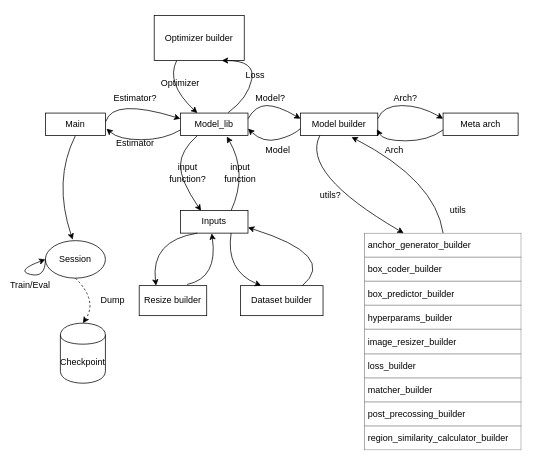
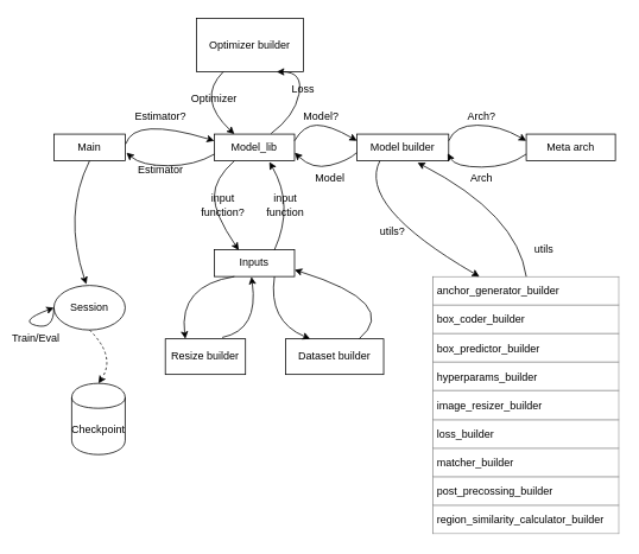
  <mxCell id="0" />
  <mxCell id="1" parent="0" />
  <mxCell id="2" value="Main&lt;br&gt;" style="rounded=0;whiteSpace=wrap;html=1;" parent="1" vertex="1"><mxGeometry x="60" y="150" width="80" height="30" as="geometry" /></mxCell>
  <mxCell id="3" value="Model_lib" style="rounded=0;whiteSpace=wrap;html=1;" parent="1" vertex="1"><mxGeometry x="240" y="150" width="90" height="30" as="geometry" /></mxCell>
  <mxCell id="4" value="Model builder" style="rounded=0;whiteSpace=wrap;html=1;" parent="1" vertex="1"><mxGeometry x="400" y="150" width="103" height="30" as="geometry" /></mxCell>
  <mxCell id="5" value="Meta arch&lt;br&gt;" style="rounded=0;whiteSpace=wrap;html=1;" parent="1" vertex="1"><mxGeometry x="590" y="150" width="100" height="30" as="geometry" /></mxCell>
- <mxCell id="6" value="Optimizer builder" style="rounded=0;whiteSpace=wrap;html=1;" parent="1" vertex="1"><mxGeometry x="205" y="20" width="120" height="60" as="geometry" /></mxCell>
+ <mxCell id="6" value="Optimizer builder" style="rounded=0;whiteSpace=wrap;html=1;" parent="1" vertex="1"><mxGeometry x="220" y="20" width="120" height="60" as="geometry" /></mxCell>
  <mxCell id="7" value="" style="curved=1;endArrow=classic;html=1;exitX=1.008;exitY=0.367;exitDx=0;exitDy=0;entryX=0;entryY=0.25;entryDx=0;entryDy=0;exitPerimeter=0;" parent="1" source="2" target="3" edge="1"><mxGeometry width="50" height="50" relative="1" as="geometry"><mxPoint x="150" y="180" as="sourcePoint" /><mxPoint x="200" y="130" as="targetPoint" /><Array as="points"><mxPoint x="150" y="130" /></Array></mxGeometry></mxCell>
  <mxCell id="8" value="Estimator?" style="text;html=1;strokeColor=none;fillColor=none;align=center;verticalAlign=middle;whiteSpace=wrap;rounded=0;" parent="1" vertex="1"><mxGeometry x="160" y="120" width="40" height="20" as="geometry" /></mxCell>
  <mxCell id="9" value="" style="curved=1;endArrow=classic;html=1;exitX=1;exitY=0.25;exitDx=0;exitDy=0;entryX=0;entryY=0.25;entryDx=0;entryDy=0;" parent="1" source="3" target="4" edge="1"><mxGeometry width="50" height="50" relative="1" as="geometry"><mxPoint x="340" y="190" as="sourcePoint" /><mxPoint x="390" y="140" as="targetPoint" /><Array as="points"><mxPoint x="340" y="140" /><mxPoint x="370" y="140" /></Array></mxGeometry></mxCell>
  <mxCell id="10" value="" style="curved=1;endArrow=classic;html=1;exitX=1;exitY=0.25;exitDx=0;exitDy=0;entryX=0;entryY=0.25;entryDx=0;entryDy=0;" parent="1" source="4" target="5" edge="1"><mxGeometry width="50" height="50" relative="1" as="geometry"><mxPoint x="416" y="168" as="sourcePoint" /><mxPoint x="486" y="168" as="targetPoint" /><Array as="points"><mxPoint x="510" y="140" /><mxPoint x="560" y="140" /></Array></mxGeometry></mxCell>
  <mxCell id="11" value="" style="curved=1;endArrow=classic;html=1;exitX=0;exitY=0.75;exitDx=0;exitDy=0;entryX=0.989;entryY=0.719;entryDx=0;entryDy=0;entryPerimeter=0;" parent="1" source="5" target="4" edge="1"><mxGeometry width="50" height="50" relative="1" as="geometry"><mxPoint x="590" y="165" as="sourcePoint" /><mxPoint x="520" y="173" as="targetPoint" /><Array as="points"><mxPoint x="570" y="187" /><mxPoint x="510" y="187" /></Array></mxGeometry></mxCell>
  <mxCell id="12" value="" style="curved=1;endArrow=classic;html=1;exitX=-0.002;exitY=0.694;exitDx=0;exitDy=0;entryX=1.001;entryY=0.694;entryDx=0;entryDy=0;entryPerimeter=0;exitPerimeter=0;" parent="1" source="4" target="3" edge="1"><mxGeometry width="50" height="50" relative="1" as="geometry"><mxPoint x="418.068" y="191.053" as="sourcePoint" /><mxPoint x="329.913" y="190.083" as="targetPoint" /><Array as="points"><mxPoint x="390" y="180" /><mxPoint x="350" y="190" /></Array></mxGeometry></mxCell>
  <mxCell id="13" value="" style="curved=1;endArrow=classic;html=1;exitX=0;exitY=0.75;exitDx=0;exitDy=0;entryX=1.017;entryY=0.694;entryDx=0;entryDy=0;entryPerimeter=0;" parent="1" source="3" target="2" edge="1"><mxGeometry width="50" height="50" relative="1" as="geometry"><mxPoint x="238.068" y="171.053" as="sourcePoint" /><mxPoint x="149.913" y="170.083" as="targetPoint" /><Array as="points"><mxPoint x="218" y="185.5" /><mxPoint x="158" y="185.5" /></Array></mxGeometry></mxCell>
  <mxCell id="14" value="Model?" style="text;html=1;strokeColor=none;fillColor=none;align=center;verticalAlign=middle;whiteSpace=wrap;rounded=0;" parent="1" vertex="1"><mxGeometry x="340" y="120" width="40" height="20" as="geometry" /></mxCell>
  <mxCell id="15" value="Arch?" style="text;html=1;strokeColor=none;fillColor=none;align=center;verticalAlign=middle;whiteSpace=wrap;rounded=0;" parent="1" vertex="1"><mxGeometry x="520" y="120" width="40" height="20" as="geometry" /></mxCell>
- <mxCell id="16" value="Arch&lt;br&gt;" style="text;html=1;strokeColor=none;fillColor=none;align=center;verticalAlign=middle;whiteSpace=wrap;rounded=0;" parent="1" vertex="1"><mxGeometry x="505" y="190" width="40" height="20" as="geometry" /></mxCell>
+ <mxCell id="16" value="Arch&lt;br&gt;" style="text;html=1;strokeColor=none;fillColor=none;align=center;verticalAlign=middle;whiteSpace=wrap;rounded=0;" parent="1" vertex="1"><mxGeometry x="520" y="190" width="40" height="20" as="geometry" /></mxCell>
  <mxCell id="17" value="Model" style="text;html=1;strokeColor=none;fillColor=none;align=center;verticalAlign=middle;whiteSpace=wrap;rounded=0;" parent="1" vertex="1"><mxGeometry x="350" y="190" width="40" height="20" as="geometry" /></mxCell>
  <mxCell id="18" value="" style="curved=1;endArrow=classic;html=1;exitX=0.707;exitY=-0.022;exitDx=0;exitDy=0;entryX=0.75;entryY=1;entryDx=0;entryDy=0;exitPerimeter=0;" parent="1" source="3" target="6" edge="1"><mxGeometry width="50" height="50" relative="1" as="geometry"><mxPoint x="340" y="290" as="sourcePoint" /><mxPoint x="390" y="240" as="targetPoint" /><Array as="points"><mxPoint x="330" y="130" /><mxPoint x="340" y="80" /></Array></mxGeometry></mxCell>
  <mxCell id="19" value="Loss" style="text;html=1;strokeColor=none;fillColor=none;align=center;verticalAlign=middle;whiteSpace=wrap;rounded=0;" parent="1" vertex="1"><mxGeometry x="320" y="90" width="40" height="20" as="geometry" /></mxCell>
  <mxCell id="20" value="" style="curved=1;endArrow=classic;html=1;entryX=0.25;entryY=0;entryDx=0;entryDy=0;exitX=0.25;exitY=1;exitDx=0;exitDy=0;" parent="1" source="6" target="3" edge="1"><mxGeometry width="50" height="50" relative="1" as="geometry"><mxPoint x="180" y="280" as="sourcePoint" /><mxPoint x="230" y="230" as="targetPoint" /><Array as="points"><mxPoint x="220" y="110" /></Array></mxGeometry></mxCell>
  <mxCell id="21" value="Optimizer" style="text;html=1;strokeColor=none;fillColor=none;align=center;verticalAlign=middle;whiteSpace=wrap;rounded=0;" parent="1" vertex="1"><mxGeometry x="220" y="100" width="40" height="20" as="geometry" /></mxCell>
  <mxCell id="22" value="Estimator" style="text;html=1;strokeColor=none;fillColor=none;align=center;verticalAlign=middle;whiteSpace=wrap;rounded=0;" parent="1" vertex="1"><mxGeometry x="160" y="180" width="40" height="20" as="geometry" /></mxCell>
  <mxCell id="23" value="Session" style="ellipse;whiteSpace=wrap;html=1;" parent="1" vertex="1"><mxGeometry x="60" y="320" width="80" height="50" as="geometry" /></mxCell>
  <mxCell id="24" value="" style="curved=1;endArrow=classic;html=1;entryX=0.455;entryY=-0.026;entryDx=0;entryDy=0;entryPerimeter=0;exitX=0.5;exitY=1;exitDx=0;exitDy=0;" parent="1" source="2" target="23" edge="1"><mxGeometry width="50" height="50" relative="1" as="geometry"><mxPoint x="20" y="290" as="sourcePoint" /><mxPoint x="70" y="240" as="targetPoint" /><Array as="points"><mxPoint x="70" y="240" /></Array></mxGeometry></mxCell>
  <mxCell id="25" value="" style="curved=1;endArrow=classic;html=1;entryX=0;entryY=0.5;entryDx=0;entryDy=0;exitX=0;exitY=0.5;exitDx=0;exitDy=0;" parent="1" source="23" target="23" edge="1"><mxGeometry width="50" height="50" relative="1" as="geometry"><mxPoint x="-10" y="410" as="sourcePoint" /><mxPoint x="40" y="360" as="targetPoint" /><Array as="points"><mxPoint x="60" y="370" /><mxPoint x="20" y="360" /></Array></mxGeometry></mxCell>
  <mxCell id="26" value="Train/Eval&lt;br&gt;" style="text;html=1;strokeColor=none;fillColor=none;align=center;verticalAlign=middle;whiteSpace=wrap;rounded=0;" parent="1" vertex="1"><mxGeometry x="20" y="370" width="40" height="20" as="geometry" /></mxCell>
  <mxCell id="27" value="Checkpoint" style="shape=cylinder;whiteSpace=wrap;html=1;boundedLbl=1;backgroundOutline=1;" parent="1" vertex="1"><mxGeometry x="80" y="430" width="60" height="80" as="geometry" /></mxCell>
  <mxCell id="28" value="" style="curved=1;endArrow=classic;html=1;entryX=0.5;entryY=0;entryDx=0;entryDy=0;exitX=0.5;exitY=1;exitDx=0;exitDy=0;dashed=1;" parent="1" source="23" target="27" edge="1"><mxGeometry width="50" height="50" relative="1" as="geometry"><mxPoint x="190" y="460" as="sourcePoint" /><mxPoint x="240" y="410" as="targetPoint" /><Array as="points"><mxPoint x="130" y="400" /></Array></mxGeometry></mxCell>
- <mxCell id="29" value="Dump&lt;br&gt;" style="text;html=1;strokeColor=none;fillColor=none;align=center;verticalAlign=middle;whiteSpace=wrap;rounded=0;" parent="1" vertex="1"><mxGeometry x="130" y="390" width="40" height="20" as="geometry" /></mxCell>
  <mxCell id="30" value="Inputs" style="rounded=0;whiteSpace=wrap;html=1;" vertex="1" parent="1"><mxGeometry x="240" y="280" width="90" height="30" as="geometry" /></mxCell>
  <mxCell id="31" value="" style="curved=1;endArrow=classic;html=1;entryX=0.305;entryY=0.01;entryDx=0;entryDy=0;entryPerimeter=0;exitX=0.25;exitY=1;exitDx=0;exitDy=0;" edge="1" parent="1" source="3" target="30"><mxGeometry width="50" height="50" relative="1" as="geometry"><mxPoint x="240" y="260" as="sourcePoint" /><mxPoint x="290" y="210" as="targetPoint" /><Array as="points"><mxPoint x="240" y="200" /><mxPoint x="240" y="240" /></Array></mxGeometry></mxCell>
  <mxCell id="32" value="" style="curved=1;endArrow=classic;html=1;exitX=0.75;exitY=0;exitDx=0;exitDy=0;entryX=0.686;entryY=1.041;entryDx=0;entryDy=0;entryPerimeter=0;" edge="1" parent="1" source="30" target="3"><mxGeometry width="50" height="50" relative="1" as="geometry"><mxPoint x="320" y="400" as="sourcePoint" /><mxPoint x="370" y="350" as="targetPoint" /><Array as="points"><mxPoint x="330" y="230" /></Array></mxGeometry></mxCell>
  <mxCell id="33" value="input function?" style="text;html=1;strokeColor=none;fillColor=none;align=center;verticalAlign=middle;whiteSpace=wrap;rounded=0;" vertex="1" parent="1"><mxGeometry x="230" y="220" width="40" height="20" as="geometry" /></mxCell>
  <mxCell id="34" value="input function" style="text;html=1;strokeColor=none;fillColor=none;align=center;verticalAlign=middle;whiteSpace=wrap;rounded=0;" vertex="1" parent="1"><mxGeometry x="300" y="220" width="40" height="20" as="geometry" /></mxCell>
  <mxCell id="35" value="Resize builder" style="rounded=0;whiteSpace=wrap;html=1;" vertex="1" parent="1"><mxGeometry x="185" y="380" width="90" height="40" as="geometry" /></mxCell>
  <mxCell id="36" value="Dataset builder&lt;br&gt;" style="rounded=0;whiteSpace=wrap;html=1;" vertex="1" parent="1"><mxGeometry x="320" y="380" width="110" height="40" as="geometry" /></mxCell>
  <mxCell id="37" value="" style="curved=1;endArrow=classic;html=1;entryX=0.25;entryY=0;entryDx=0;entryDy=0;exitX=0.25;exitY=1;exitDx=0;exitDy=0;" edge="1" parent="1" source="30" target="35"><mxGeometry width="50" height="50" relative="1" as="geometry"><mxPoint x="200" y="370" as="sourcePoint" /><mxPoint x="250" y="320" as="targetPoint" /><Array as="points"><mxPoint x="200" y="320" /></Array></mxGeometry></mxCell>
  <mxCell id="38" value="" style="curved=1;endArrow=classic;html=1;exitX=0.71;exitY=-0.04;exitDx=0;exitDy=0;exitPerimeter=0;entryX=0.463;entryY=1.01;entryDx=0;entryDy=0;entryPerimeter=0;" edge="1" parent="1" source="35" target="30"><mxGeometry width="50" height="50" relative="1" as="geometry"><mxPoint x="240" y="370" as="sourcePoint" /><mxPoint x="290" y="320" as="targetPoint" /><Array as="points"><mxPoint x="290" y="370" /></Array></mxGeometry></mxCell>
  <mxCell id="39" value="" style="curved=1;endArrow=classic;html=1;exitX=0.75;exitY=0;exitDx=0;exitDy=0;entryX=1;entryY=0.75;entryDx=0;entryDy=0;" edge="1" parent="1" source="36" target="30"><mxGeometry width="50" height="50" relative="1" as="geometry"><mxPoint x="400" y="340" as="sourcePoint" /><mxPoint x="450" y="290" as="targetPoint" /><Array as="points"><mxPoint x="450" y="340" /></Array></mxGeometry></mxCell>
  <mxCell id="40" value="" style="curved=1;endArrow=classic;html=1;exitX=0.75;exitY=1;exitDx=0;exitDy=0;entryX=0.25;entryY=0;entryDx=0;entryDy=0;" edge="1" parent="1" source="30" target="36"><mxGeometry width="50" height="50" relative="1" as="geometry"><mxPoint x="300" y="490" as="sourcePoint" /><mxPoint x="350" y="440" as="targetPoint" /><Array as="points"><mxPoint x="300" y="360" /></Array></mxGeometry></mxCell>
  <mxCell id="41" value="&lt;table border=&quot;1&quot; width=&quot;100%&quot; cellpadding=&quot;4&quot; style=&quot;width: 100% ; height: 100% ; border-collapse: collapse&quot;&gt;&lt;tbody&gt;&lt;tr&gt;&lt;td&gt;anchor_generator_builder&lt;br&gt;&lt;/td&gt;&lt;/tr&gt;&lt;tr&gt;&lt;td&gt;box_coder_builder&lt;/td&gt;&lt;/tr&gt;&lt;tr&gt;&lt;td&gt;box_predictor_builder&lt;/td&gt;&lt;/tr&gt;&lt;tr&gt;&lt;td&gt;hyperparams_builder&lt;/td&gt;&lt;/tr&gt;&lt;tr&gt;&lt;td&gt;image_resizer_builder&lt;/td&gt;&lt;/tr&gt;&lt;tr&gt;&lt;td&gt;loss_builder&lt;/td&gt;&lt;/tr&gt;&lt;tr&gt;&lt;td align=&quot;center&quot; style=&quot;text-align: left&quot;&gt;matcher_builder&lt;/td&gt;&lt;/tr&gt;&lt;tr&gt;&lt;td align=&quot;center&quot; style=&quot;text-align: left&quot;&gt;post_precossing_builder&lt;/td&gt;&lt;/tr&gt;&lt;tr&gt;&lt;td&gt;region_similarity_calculator_builder&lt;/td&gt;&lt;/tr&gt;&lt;/tbody&gt;&lt;/table&gt;&lt;br&gt;" style="text;html=1;strokeColor=none;fillColor=none;overflow=fill;flipH=0;direction=east;" vertex="1" parent="1"><mxGeometry x="485" y="310" width="210" height="290" as="geometry" /></mxCell>
  <mxCell id="42" value="" style="curved=1;endArrow=classic;html=1;entryX=0.25;entryY=0;entryDx=0;entryDy=0;exitX=0.25;exitY=1;exitDx=0;exitDy=0;" edge="1" parent="1" source="4" target="41"><mxGeometry width="50" height="50" relative="1" as="geometry"><mxPoint x="400" y="280" as="sourcePoint" /><mxPoint x="450" y="230" as="targetPoint" /><Array as="points"><mxPoint x="400" y="230" /></Array></mxGeometry></mxCell>
  <mxCell id="43" value="utils?" style="text;html=1;strokeColor=none;fillColor=none;align=center;verticalAlign=middle;whiteSpace=wrap;rounded=0;" vertex="1" parent="1"><mxGeometry x="420" y="250" width="40" height="20" as="geometry" /></mxCell>
  <mxCell id="44" value="" style="curved=1;endArrow=classic;html=1;entryX=0.66;entryY=1.067;entryDx=0;entryDy=0;entryPerimeter=0;exitX=0.5;exitY=0;exitDx=0;exitDy=0;" edge="1" parent="1" source="41" target="4"><mxGeometry width="50" height="50" relative="1" as="geometry"><mxPoint x="580" y="290" as="sourcePoint" /><mxPoint x="630" y="240" as="targetPoint" /><Array as="points"><mxPoint x="580" y="240" /></Array></mxGeometry></mxCell>
  <mxCell id="45" value="utils" style="text;html=1;strokeColor=none;fillColor=none;align=center;verticalAlign=middle;whiteSpace=wrap;rounded=0;" vertex="1" parent="1"><mxGeometry x="590" y="270" width="40" height="20" as="geometry" /></mxCell>
